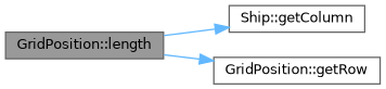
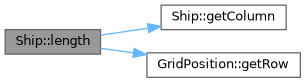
  digraph {
    rankdir=LR
    node [color=grey40 fillcolor=white fontname=Helvetica fontsize=10 shape=box style=filled]
    edge [color=steelblue1 fontname=Helvetica fontsize=10 labelfontname=Helvetica labelfontsize=10 style=solid]
-   n1 [color=gray40 fillcolor=grey60 fontcolor=black height=0.2 label="GridPosition::length" width=0.4]
+   n1 [color=gray40 fillcolor=grey60 fontcolor=black height=0.2 label="Ship::length" width=0.4]
    n2 [height=0.2 label="Ship::getColumn" width=0.4]
    n3 [height=0.2 label="GridPosition::getRow" width=0.4]
    n1 -> n2
    n1 -> n3
  }
